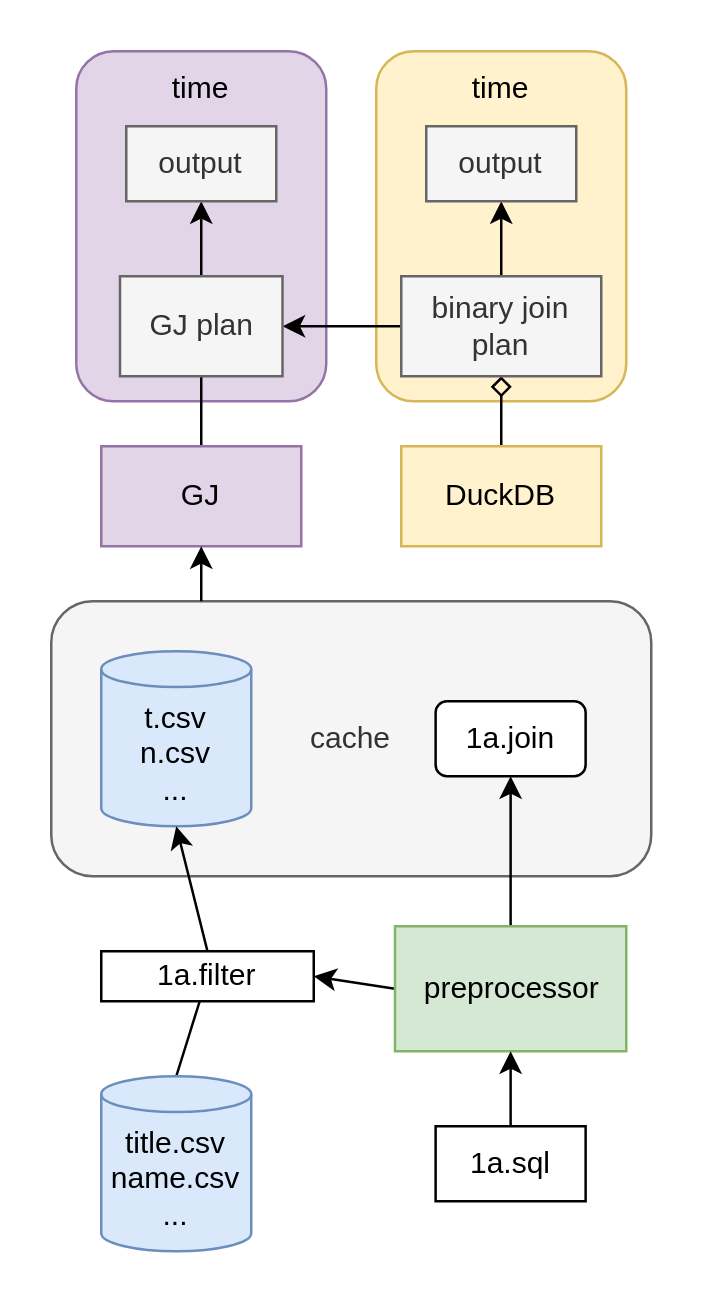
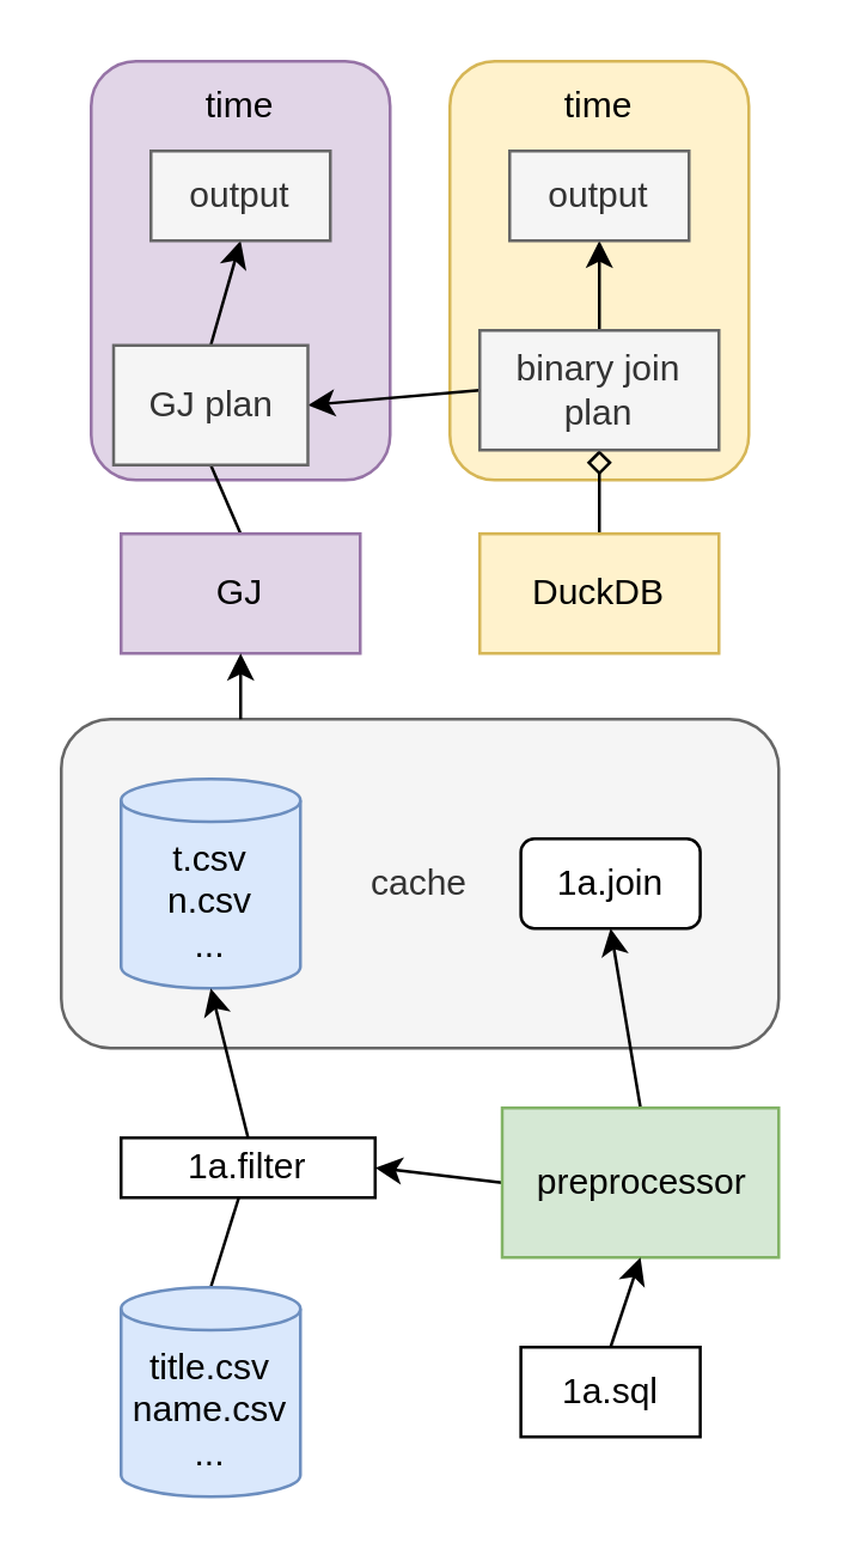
  <mxCell id="0" />
  <mxCell id="1" parent="0" />
  <mxCell id="2" value="" style="rounded=1;whiteSpace=wrap;html=1;fillColor=#fff2cc;strokeColor=#d6b656;" parent="1" vertex="1"><mxGeometry x="150" y="20" width="100" height="140" as="geometry" /></mxCell>
  <mxCell id="3" value="" style="rounded=1;whiteSpace=wrap;html=1;fillColor=#e1d5e7;strokeColor=#9673a6;" parent="1" vertex="1"><mxGeometry x="30" y="20" width="100" height="140" as="geometry" /></mxCell>
  <mxCell id="4" value="cache" style="rounded=1;whiteSpace=wrap;html=1;fillColor=#f5f5f5;fontColor=#333333;strokeColor=#666666;" parent="1" vertex="1"><mxGeometry x="20" y="240" width="240" height="110" as="geometry" /></mxCell>
  <mxCell id="5" style="edgeStyle=none;html=1;exitX=0.5;exitY=0;exitDx=0;exitDy=0;entryX=0.5;entryY=1;entryDx=0;entryDy=0;endArrow=diamond;endFill=0;" parent="1" source="6" target="22" edge="1"><mxGeometry relative="1" as="geometry" /></mxCell>
  <mxCell id="6" value="DuckDB" style="rounded=0;whiteSpace=wrap;html=1;fillColor=#fff2cc;strokeColor=#d6b656;" parent="1" vertex="1"><mxGeometry x="160" y="178" width="80" height="40" as="geometry" /></mxCell>
  <mxCell id="7" style="edgeStyle=none;html=1;exitX=0.5;exitY=0;exitDx=0;exitDy=0;entryX=0.5;entryY=1;entryDx=0;entryDy=0;endArrow=none;endFill=0;" parent="1" source="8" target="24" edge="1"><mxGeometry relative="1" as="geometry" /></mxCell>
  <mxCell id="8" value="GJ" style="rounded=0;whiteSpace=wrap;html=1;fillColor=#e1d5e7;strokeColor=#9673a6;" parent="1" vertex="1"><mxGeometry x="40" y="178" width="80" height="40" as="geometry" /></mxCell>
  <mxCell id="9" style="edgeStyle=none;html=1;exitX=0.5;exitY=0;exitDx=0;exitDy=0;exitPerimeter=0;endArrow=none;endFill=0;" parent="1" source="10" target="19" edge="1"><mxGeometry relative="1" as="geometry" /></mxCell>
  <mxCell id="10" value="title.csv&lt;br&gt;name.csv&lt;br&gt;..." style="shape=cylinder3;whiteSpace=wrap;html=1;boundedLbl=1;backgroundOutline=1;size=7.167;fillColor=#dae8fc;strokeColor=#6c8ebf;" parent="1" vertex="1"><mxGeometry x="40" y="430" width="60" height="70" as="geometry" /></mxCell>
  <mxCell id="11" style="edgeStyle=none;html=1;exitX=0;exitY=0.5;exitDx=0;exitDy=0;entryX=1;entryY=0.5;entryDx=0;entryDy=0;" parent="1" source="13" target="19" edge="1"><mxGeometry relative="1" as="geometry" /></mxCell>
  <mxCell id="12" style="edgeStyle=none;html=1;exitX=0.5;exitY=0;exitDx=0;exitDy=0;entryX=0.5;entryY=1;entryDx=0;entryDy=0;" parent="1" source="13" target="15" edge="1"><mxGeometry relative="1" as="geometry" /></mxCell>
- <mxCell id="13" value="preprocessor" style="rounded=0;whiteSpace=wrap;html=1;fillColor=#d5e8d4;strokeColor=#82b366;" parent="1" vertex="1"><mxGeometry x="157.5" y="370" width="92.5" height="50" as="geometry" /></mxCell>
+ <mxCell id="13" value="preprocessor" style="rounded=0;whiteSpace=wrap;html=1;fillColor=#d5e8d4;strokeColor=#82b366;" parent="1" vertex="1"><mxGeometry x="167.5" y="370" width="92.5" height="50" as="geometry" /></mxCell>
  <mxCell id="14" value="t.csv&lt;br&gt;n.csv&lt;br&gt;..." style="shape=cylinder3;whiteSpace=wrap;html=1;boundedLbl=1;backgroundOutline=1;size=7.167;fillColor=#dae8fc;strokeColor=#6c8ebf;" parent="1" vertex="1"><mxGeometry x="40" y="260" width="60" height="70" as="geometry" /></mxCell>
  <mxCell id="15" value="&lt;span&gt;1a.join&lt;/span&gt;" style="whiteSpace=wrap;html=1;rounded=1;" parent="1" vertex="1"><mxGeometry x="173.75" y="280" width="60" height="30" as="geometry" /></mxCell>
  <mxCell id="16" style="edgeStyle=none;html=1;exitX=0.5;exitY=0;exitDx=0;exitDy=0;entryX=0.5;entryY=1;entryDx=0;entryDy=0;" parent="1" source="17" target="13" edge="1"><mxGeometry relative="1" as="geometry" /></mxCell>
  <mxCell id="17" value="1a.sql" style="rounded=0;whiteSpace=wrap;html=1;" parent="1" vertex="1"><mxGeometry x="173.75" y="450" width="60" height="30" as="geometry" /></mxCell>
  <mxCell id="18" style="edgeStyle=none;html=1;exitX=0.5;exitY=0;exitDx=0;exitDy=0;entryX=0.5;entryY=1;entryDx=0;entryDy=0;entryPerimeter=0;" parent="1" source="19" target="14" edge="1"><mxGeometry relative="1" as="geometry" /></mxCell>
  <mxCell id="19" value="1a.filter" style="rounded=0;whiteSpace=wrap;html=1;" parent="1" vertex="1"><mxGeometry x="40" y="380" width="85" height="20" as="geometry" /></mxCell>
  <mxCell id="20" style="edgeStyle=none;html=1;exitX=0.5;exitY=0;exitDx=0;exitDy=0;endArrow=classic;endFill=1;" parent="1" source="22" target="25" edge="1"><mxGeometry relative="1" as="geometry" /></mxCell>
  <mxCell id="21" style="edgeStyle=none;html=1;exitX=0;exitY=0.5;exitDx=0;exitDy=0;entryX=1;entryY=0.5;entryDx=0;entryDy=0;endArrow=classic;endFill=1;" parent="1" source="22" target="24" edge="1"><mxGeometry relative="1" as="geometry" /></mxCell>
  <mxCell id="22" value="&lt;span&gt;binary join plan&lt;br&gt;&lt;/span&gt;" style="rounded=0;whiteSpace=wrap;html=1;fillColor=#f5f5f5;fontColor=#333333;strokeColor=#666666;" parent="1" vertex="1"><mxGeometry x="160" y="110" width="80" height="40" as="geometry" /></mxCell>
  <mxCell id="23" style="edgeStyle=none;html=1;exitX=0.5;exitY=0;exitDx=0;exitDy=0;entryX=0.5;entryY=1;entryDx=0;entryDy=0;endArrow=classic;endFill=1;" parent="1" source="24" target="27" edge="1"><mxGeometry relative="1" as="geometry" /></mxCell>
- <mxCell id="24" value="&lt;span&gt;GJ plan&lt;br&gt;&lt;/span&gt;" style="rounded=0;whiteSpace=wrap;html=1;fillColor=#f5f5f5;fontColor=#333333;strokeColor=#666666;" parent="1" vertex="1"><mxGeometry x="47.5" y="110" width="65" height="40" as="geometry" /></mxCell>
+ <mxCell id="24" value="&lt;span&gt;GJ plan&lt;br&gt;&lt;/span&gt;" style="rounded=0;whiteSpace=wrap;html=1;fillColor=#f5f5f5;fontColor=#333333;strokeColor=#666666;" parent="1" vertex="1"><mxGeometry x="37.5" y="115" width="65" height="40" as="geometry" /></mxCell>
  <mxCell id="25" value="&lt;span&gt;output&lt;/span&gt;" style="rounded=0;whiteSpace=wrap;html=1;fillColor=#f5f5f5;fontColor=#333333;strokeColor=#666666;" parent="1" vertex="1"><mxGeometry x="170" y="50" width="60" height="30" as="geometry" /></mxCell>
  <mxCell id="26" style="edgeStyle=none;html=1;exitX=0.25;exitY=0;exitDx=0;exitDy=0;entryX=0.5;entryY=1;entryDx=0;entryDy=0;endArrow=classic;endFill=1;" parent="1" source="4" target="8" edge="1"><mxGeometry relative="1" as="geometry" /></mxCell>
  <mxCell id="27" value="&lt;span&gt;output&lt;/span&gt;" style="rounded=0;whiteSpace=wrap;html=1;fillColor=#f5f5f5;fontColor=#333333;strokeColor=#666666;" parent="1" vertex="1"><mxGeometry x="50" y="50" width="60" height="30" as="geometry" /></mxCell>
  <mxCell id="28" value="time" style="text;html=1;strokeColor=none;fillColor=none;align=center;verticalAlign=middle;whiteSpace=wrap;rounded=0;dashed=1;fontColor=#000000;" parent="1" vertex="1"><mxGeometry x="50" y="20" width="60" height="30" as="geometry" /></mxCell>
  <mxCell id="29" value="time" style="text;html=1;strokeColor=none;fillColor=none;align=center;verticalAlign=middle;whiteSpace=wrap;rounded=0;dashed=1;fontColor=#000000;" parent="1" vertex="1"><mxGeometry x="170" y="20" width="60" height="30" as="geometry" /></mxCell>
